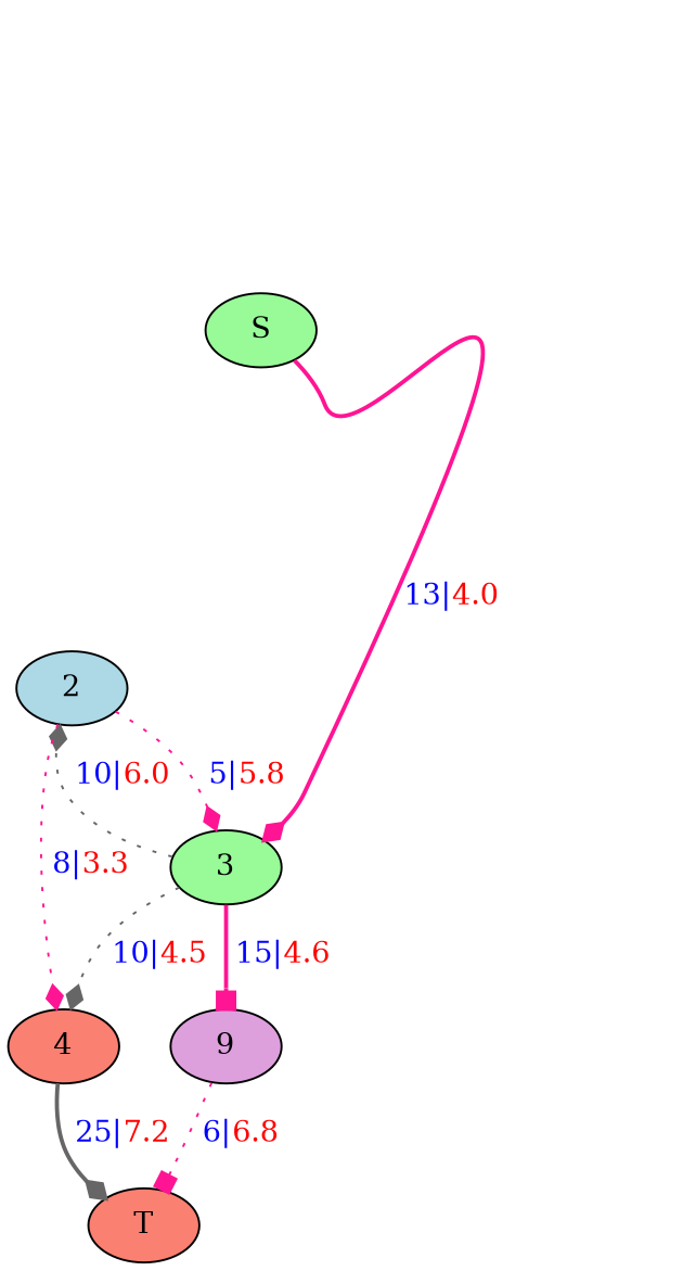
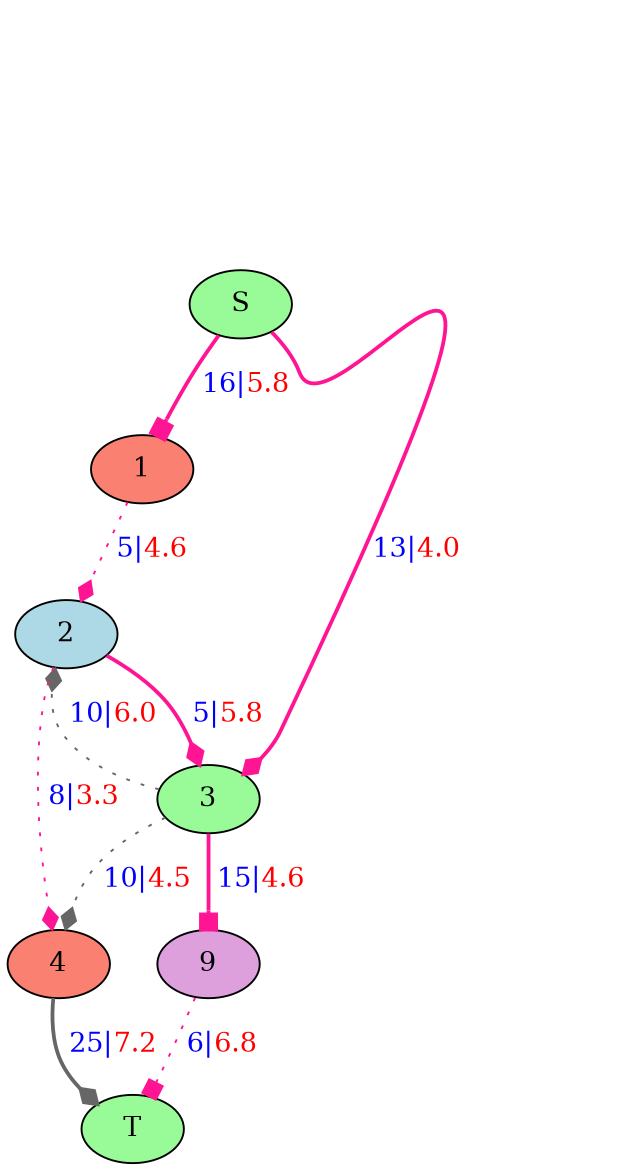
  strict digraph {
    node [fillcolor=palegreen style=filled]
    edge [arrowhead=diamond color=deeppink style=dotted]
    S
+   1 [fillcolor=salmon]
    3
    2 [fillcolor=lightblue]
    4 [fillcolor=salmon]
    n6 [fillcolor=plum label=9]
-   T [fillcolor=salmon]
+   T
+   S -> 1 [arrowhead=box label=<<font color="blue"> 16|</font><font color="red">5.8 </font>> style=bold]
    S -> 3 [label=<<font color="blue"> 13|</font><font color="red">4.0 </font>> style=bold]
+   1 -> 2 [label=<<font color="blue"> 5|</font><font color="red">4.6 </font>>]
    3 -> 2 [color=gray40 label=<<font color="blue"> 10|</font><font color="red">6.0 </font>>]
    3 -> 4 [color=gray40 label=<<font color="blue"> 10|</font><font color="red">4.5 </font>>]
    3 -> n6 [arrowhead=box label=<<font color="blue"> 15|</font><font color="red">4.6 </font>> style=bold]
-   2 -> 3 [label=<<font color="blue"> 5|</font><font color="red">5.8 </font>>]
+   2 -> 3 [label=<<font color="blue"> 5|</font><font color="red">5.8 </font>> style=bold]
    2 -> 4 [label=<<font color="blue"> 8|</font><font color="red">3.3 </font>>]
    4 -> T [color=gray40 label=<<font color="blue"> 25|</font><font color="red">7.2 </font>> style=bold]
    n6 -> T [arrowhead=box label=<<font color="blue"> 6|</font><font color="red">6.8 </font>>]
  }
